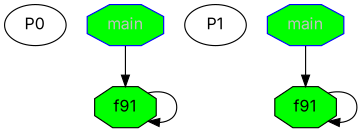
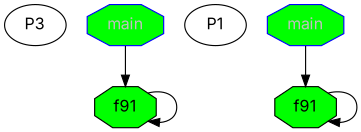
  digraph {
    fontname=Inter
    node [color=black fontname=Inter fillcolor=green shape=octagon style=filled]
    edge [fontname=Inter]
-   n1 [label=P0 fillcolor="" shape="" style=""]
+   n1 [label=P3 fillcolor="" shape="" style=""]
    n2 [fontcolor=black label=f91]
    n3 [color=blue fontcolor=grey label=main]
    n4 [label=P1 fillcolor="" shape="" style=""]
    n5 [fontcolor=black label=f91]
    n6 [color=blue fontcolor=grey label=main]
    subgraph sub_1 {
      n1
      n2
      n3
    }
    subgraph sub_2 {
      n4
      n5
      n6
    }
    n2 -> n2
    n3 -> n2
    n5 -> n5
    n6 -> n5
  }
